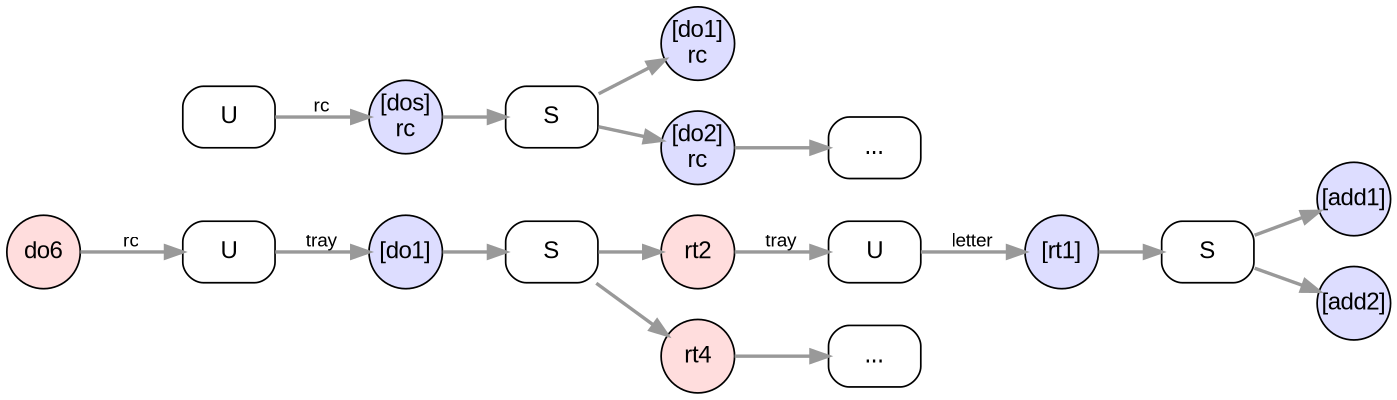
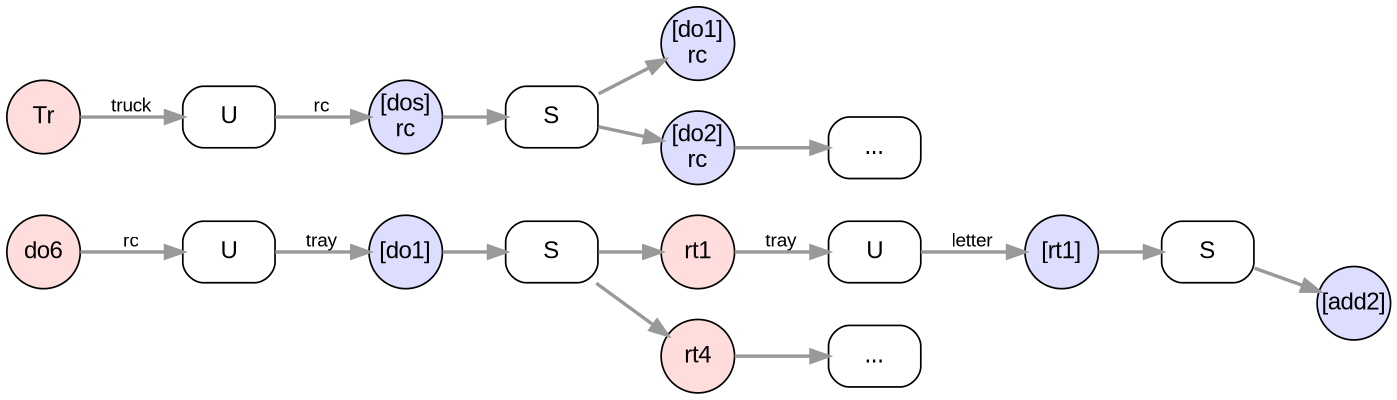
  digraph {
    rankdir=LR
    node [fixedsize=true fontname=Arial shape=circle style=filled]
    edge [color="#999999" fontname=Arial fontsize=11 penwidth=2 weight=1]
-   n1 [fillcolor="#DDDDFF" label="[add1]" width=0.6]
    n2 [fillcolor="#DDDDFF" label="[add2]" width=0.6]
    n3 [fillcolor="#DDDDFF" label="[rt1]" width=0.6]
    n4 [fillcolor="#DDDDFF" label="[dos]\nrc" width=0.6]
    n5 [fillcolor="#DDDDFF" label="[do1]" width=0.6]
    n6 [fillcolor="#DDDDFF" label="[do1]\nrc" width=0.6]
    n7 [fillcolor="#DDDDFF" label="[do2]\nrc" width=0.6]
+   n8 [fillcolor="#FFDDDD" label=Tr width=0.6]
    n9 [fillcolor="#FFDDDD" label=do6 width=0.6]
-   n10 [fillcolor="#FFDDDD" label=rt2 width=0.6]
+   n10 [fillcolor="#FFDDDD" label=rt1 width=0.6]
    n11 [fillcolor="#FFDDDD" label=rt4 width=0.6]
    n12 [label=S shape=box style=rounded fixedsize=""]
    n13 [label=S shape=box style=rounded fixedsize=""]
    n14 [label=S shape=box style=rounded fixedsize=""]
    n15 [label=U shape=box style=rounded fixedsize=""]
    n16 [label=U shape=box style=rounded fixedsize=""]
    n17 [label=U shape=box style=rounded fixedsize=""]
    n18 [label="..." shape=box style=rounded fixedsize=""]
    n19 [label="..." shape=box style=rounded fixedsize=""]
    subgraph sub_1 {
-     n1
      n2
      n3
      n4
      n5
      n6
      n7
    }
    subgraph sub_2 {
+     n8
      n9
      n10
      n11
    }
    subgraph sub_3 {
      n12
      n13
      n14
      n15
      n16
      n17
    }
    subgraph sub_4 {
      n18
      n19
    }
    n3 -> n12
    n4 -> n14
    n5 -> n13
    n7 -> n19
+   n8 -> n15 [label=truck]
    n9 -> n16 [label=rc]
    n10 -> n17 [label=tray]
    n11 -> n18
-   n12 -> n1
    n12 -> n2
    n13 -> n10
    n13 -> n11
    n14 -> n6
    n14 -> n7
    n15 -> n4 [label=rc]
    n16 -> n5 [label=tray]
    n17 -> n3 [label=letter]
  }
